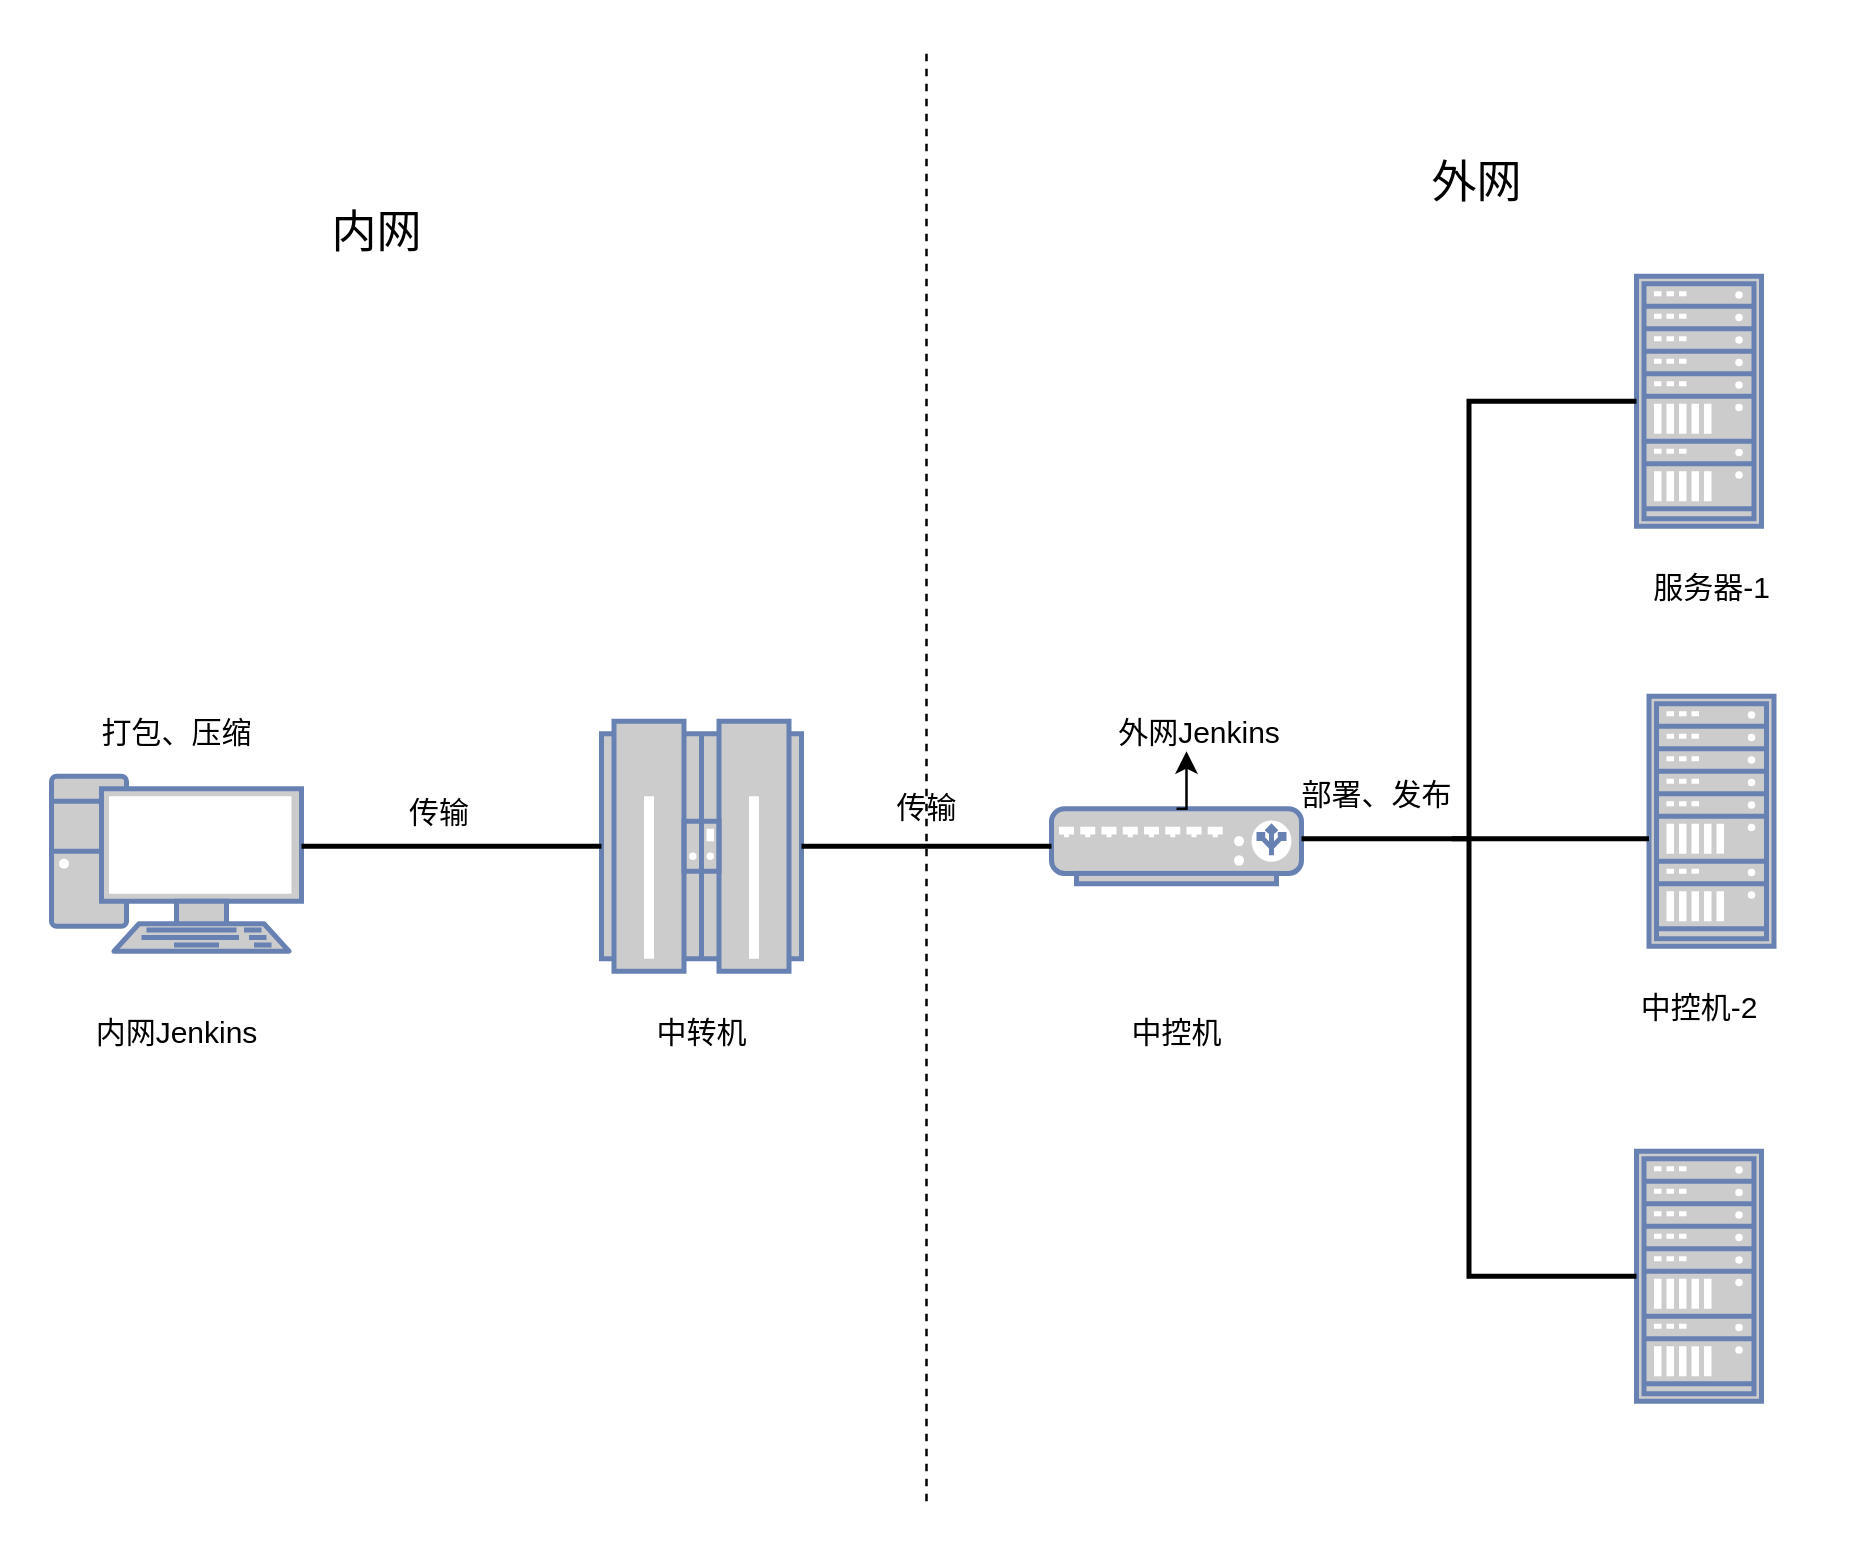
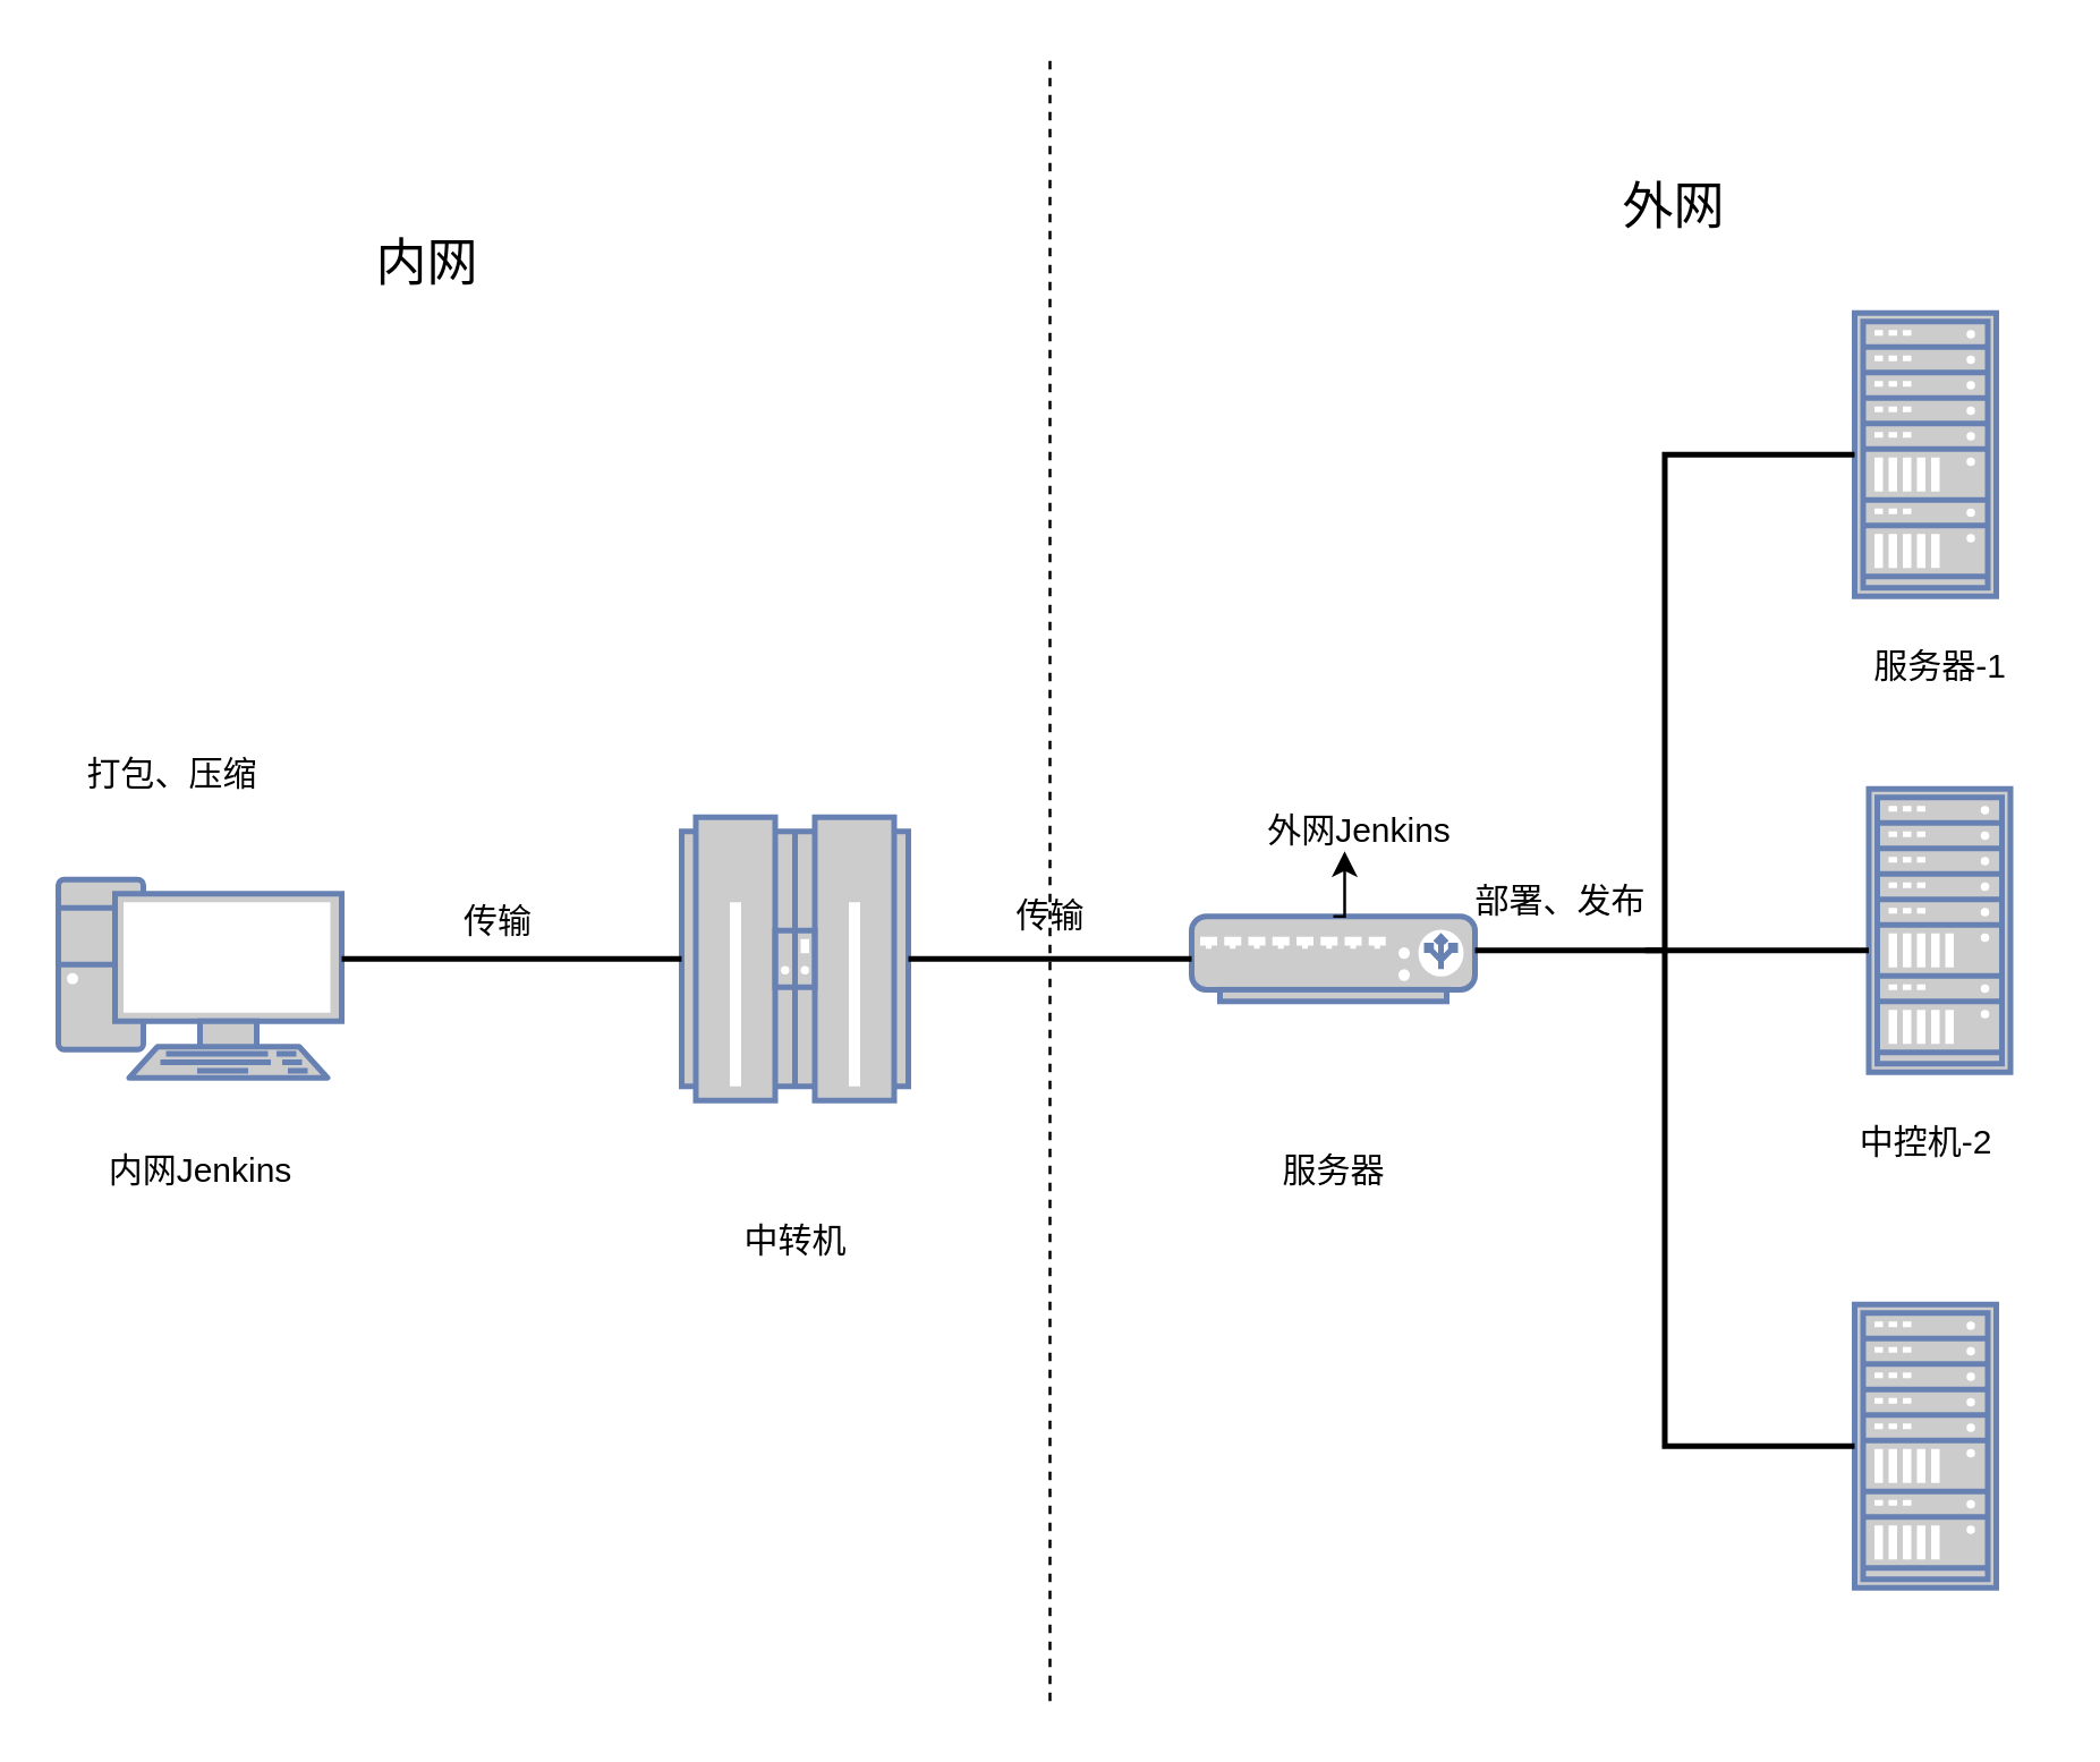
  <mxCell id="0" />
  <mxCell id="1" parent="0" />
  <mxCell id="2" value="" style="fontColor=#0066CC;verticalAlign=top;verticalLabelPosition=bottom;labelPosition=center;align=center;html=1;outlineConnect=0;fillColor=#CCCCCC;strokeColor=#6881B3;gradientColor=none;gradientDirection=north;strokeWidth=2;shape=mxgraph.networks.pc;" vertex="1" parent="1"><mxGeometry x="20" y="310" width="100" height="70" as="geometry" /></mxCell>
  <mxCell id="3" value="内网Jenkins" style="text;html=1;align=center;verticalAlign=middle;resizable=0;points=[];autosize=1;strokeColor=none;fillColor=none;" vertex="1" parent="1"><mxGeometry x="25" y="398" width="90" height="30" as="geometry" /></mxCell>
  <mxCell id="4" value="" style="fontColor=#0066CC;verticalAlign=top;verticalLabelPosition=bottom;labelPosition=center;align=center;html=1;outlineConnect=0;fillColor=#CCCCCC;strokeColor=#6881B3;gradientColor=none;gradientDirection=north;strokeWidth=2;shape=mxgraph.networks.mainframe;" vertex="1" parent="1"><mxGeometry x="240" y="288" width="80" height="100" as="geometry" /></mxCell>
- <mxCell id="5" value="中转机" style="text;html=1;align=center;verticalAlign=middle;resizable=0;points=[];autosize=1;strokeColor=none;fillColor=none;" vertex="1" parent="1"><mxGeometry x="250" y="398" width="60" height="30" as="geometry" /></mxCell>
+ <mxCell id="5" value="中转机" style="text;html=1;align=center;verticalAlign=middle;resizable=0;points=[];autosize=1;strokeColor=none;fillColor=none;" vertex="1" parent="1"><mxGeometry x="250" y="423" width="60" height="30" as="geometry" /></mxCell>
  <mxCell id="6" value="" style="fontColor=#0066CC;verticalAlign=top;verticalLabelPosition=bottom;labelPosition=center;align=center;html=1;outlineConnect=0;fillColor=#CCCCCC;strokeColor=#6881B3;gradientColor=none;gradientDirection=north;strokeWidth=2;shape=mxgraph.networks.rack;" vertex="1" parent="1"><mxGeometry x="654" y="110" width="50" height="100" as="geometry" /></mxCell>
  <mxCell id="7" value="服务器-1" style="text;html=1;align=center;verticalAlign=middle;resizable=0;points=[];autosize=1;strokeColor=none;fillColor=none;" vertex="1" parent="1"><mxGeometry x="649" y="220" width="70" height="30" as="geometry" /></mxCell>
  <mxCell id="8" value="" style="fontColor=#0066CC;verticalAlign=top;verticalLabelPosition=bottom;labelPosition=center;align=center;html=1;outlineConnect=0;fillColor=#CCCCCC;strokeColor=#6881B3;gradientColor=none;gradientDirection=north;strokeWidth=2;shape=mxgraph.networks.load_balancer;" vertex="1" parent="1"><mxGeometry x="420" y="323" width="100" height="30" as="geometry" /></mxCell>
- <mxCell id="9" value="中控机" style="text;html=1;align=center;verticalAlign=middle;resizable=0;points=[];autosize=1;strokeColor=none;fillColor=none;" vertex="1" parent="1"><mxGeometry x="440" y="398" width="60" height="30" as="geometry" /></mxCell>
+ <mxCell id="9" value="服务器" style="text;html=1;align=center;verticalAlign=middle;resizable=0;points=[];autosize=1;strokeColor=none;fillColor=none;" vertex="1" parent="1"><mxGeometry x="440" y="398" width="60" height="30" as="geometry" /></mxCell>
  <mxCell id="10" value="" style="fontColor=#0066CC;verticalAlign=top;verticalLabelPosition=bottom;labelPosition=center;align=center;html=1;outlineConnect=0;fillColor=#CCCCCC;strokeColor=#6881B3;gradientColor=none;gradientDirection=north;strokeWidth=2;shape=mxgraph.networks.rack;" vertex="1" parent="1"><mxGeometry x="659" y="278" width="50" height="100" as="geometry" /></mxCell>
  <mxCell id="11" value="中控机-2" style="text;html=1;align=center;verticalAlign=middle;resizable=0;points=[];autosize=1;strokeColor=none;fillColor=none;" vertex="1" parent="1"><mxGeometry x="644" y="388" width="70" height="30" as="geometry" /></mxCell>
  <mxCell id="12" value="" style="fontColor=#0066CC;verticalAlign=top;verticalLabelPosition=bottom;labelPosition=center;align=center;html=1;outlineConnect=0;fillColor=#CCCCCC;strokeColor=#6881B3;gradientColor=none;gradientDirection=north;strokeWidth=2;shape=mxgraph.networks.rack;" vertex="1" parent="1"><mxGeometry x="654" y="460" width="50" height="100" as="geometry" /></mxCell>
  <mxCell id="13" value="外网Jenkins" style="text;html=1;align=center;verticalAlign=middle;resizable=0;points=[];autosize=1;strokeColor=none;fillColor=none;" vertex="1" parent="1"><mxGeometry x="434" y="278" width="90" height="30" as="geometry" /></mxCell>
  <mxCell id="14" style="edgeStyle=orthogonalEdgeStyle;rounded=0;orthogonalLoop=1;jettySize=auto;html=1;exitX=0.5;exitY=0;exitDx=0;exitDy=0;exitPerimeter=0;" edge="1" parent="1" source="8"><mxGeometry relative="1" as="geometry"><mxPoint x="474" y="300" as="targetPoint" /></mxGeometry></mxCell>
  <mxCell id="15" value="" style="strokeWidth=2;html=1;shape=mxgraph.flowchart.annotation_2;align=left;labelPosition=right;pointerEvents=1;" vertex="1" parent="1"><mxGeometry x="520" y="160" width="134" height="350" as="geometry" /></mxCell>
  <mxCell id="16" value="" style="line;strokeWidth=2;html=1;" vertex="1" parent="1"><mxGeometry x="580" y="330" width="79" height="10" as="geometry" /></mxCell>
  <mxCell id="17" value="" style="line;strokeWidth=2;html=1;" vertex="1" parent="1"><mxGeometry x="120" y="333" width="120" height="10" as="geometry" /></mxCell>
  <mxCell id="18" value="" style="line;strokeWidth=2;html=1;" vertex="1" parent="1"><mxGeometry x="320" y="333" width="100" height="10" as="geometry" /></mxCell>
  <mxCell id="19" value="传输" style="text;html=1;align=center;verticalAlign=middle;resizable=0;points=[];autosize=1;strokeColor=none;fillColor=none;" vertex="1" parent="1"><mxGeometry x="150" y="310" width="50" height="30" as="geometry" /></mxCell>
  <mxCell id="20" value="传输" style="text;html=1;align=center;verticalAlign=middle;resizable=0;points=[];autosize=1;strokeColor=none;fillColor=none;" vertex="1" parent="1"><mxGeometry x="345" y="308" width="50" height="30" as="geometry" /></mxCell>
- <mxCell id="21" value="打包、压缩" style="text;html=1;align=center;verticalAlign=middle;resizable=0;points=[];autosize=1;strokeColor=none;fillColor=none;" vertex="1" parent="1"><mxGeometry x="30" y="278" width="80" height="30" as="geometry" /></mxCell>
+ <mxCell id="21" value="打包、压缩" style="text;html=1;align=center;verticalAlign=middle;resizable=0;points=[];autosize=1;strokeColor=none;fillColor=none;" vertex="1" parent="1"><mxGeometry x="20" y="258" width="80" height="30" as="geometry" /></mxCell>
  <mxCell id="22" value="部署、发布" style="text;html=1;align=center;verticalAlign=middle;resizable=0;points=[];autosize=1;strokeColor=none;fillColor=none;" vertex="1" parent="1"><mxGeometry x="510" y="303" width="80" height="30" as="geometry" /></mxCell>
  <mxCell id="23" value="" style="endArrow=none;dashed=1;html=1;rounded=0;" edge="1" parent="1"><mxGeometry width="50" height="50" relative="1" as="geometry"><mxPoint x="370" y="600" as="sourcePoint" /><mxPoint x="370" y="20" as="targetPoint" /></mxGeometry></mxCell>
  <mxCell id="24" value="&lt;font style=&quot;font-size: 18px;&quot;&gt;内网&lt;/font&gt;" style="text;html=1;align=center;verticalAlign=middle;resizable=0;points=[];autosize=1;strokeColor=none;fillColor=none;" vertex="1" parent="1"><mxGeometry x="120" y="73" width="60" height="40" as="geometry" /></mxCell>
  <mxCell id="25" value="&lt;font style=&quot;font-size: 18px;&quot;&gt;外网&lt;/font&gt;" style="text;html=1;align=center;verticalAlign=middle;resizable=0;points=[];autosize=1;strokeColor=none;fillColor=none;" vertex="1" parent="1"><mxGeometry x="560" y="53" width="60" height="40" as="geometry" /></mxCell>
